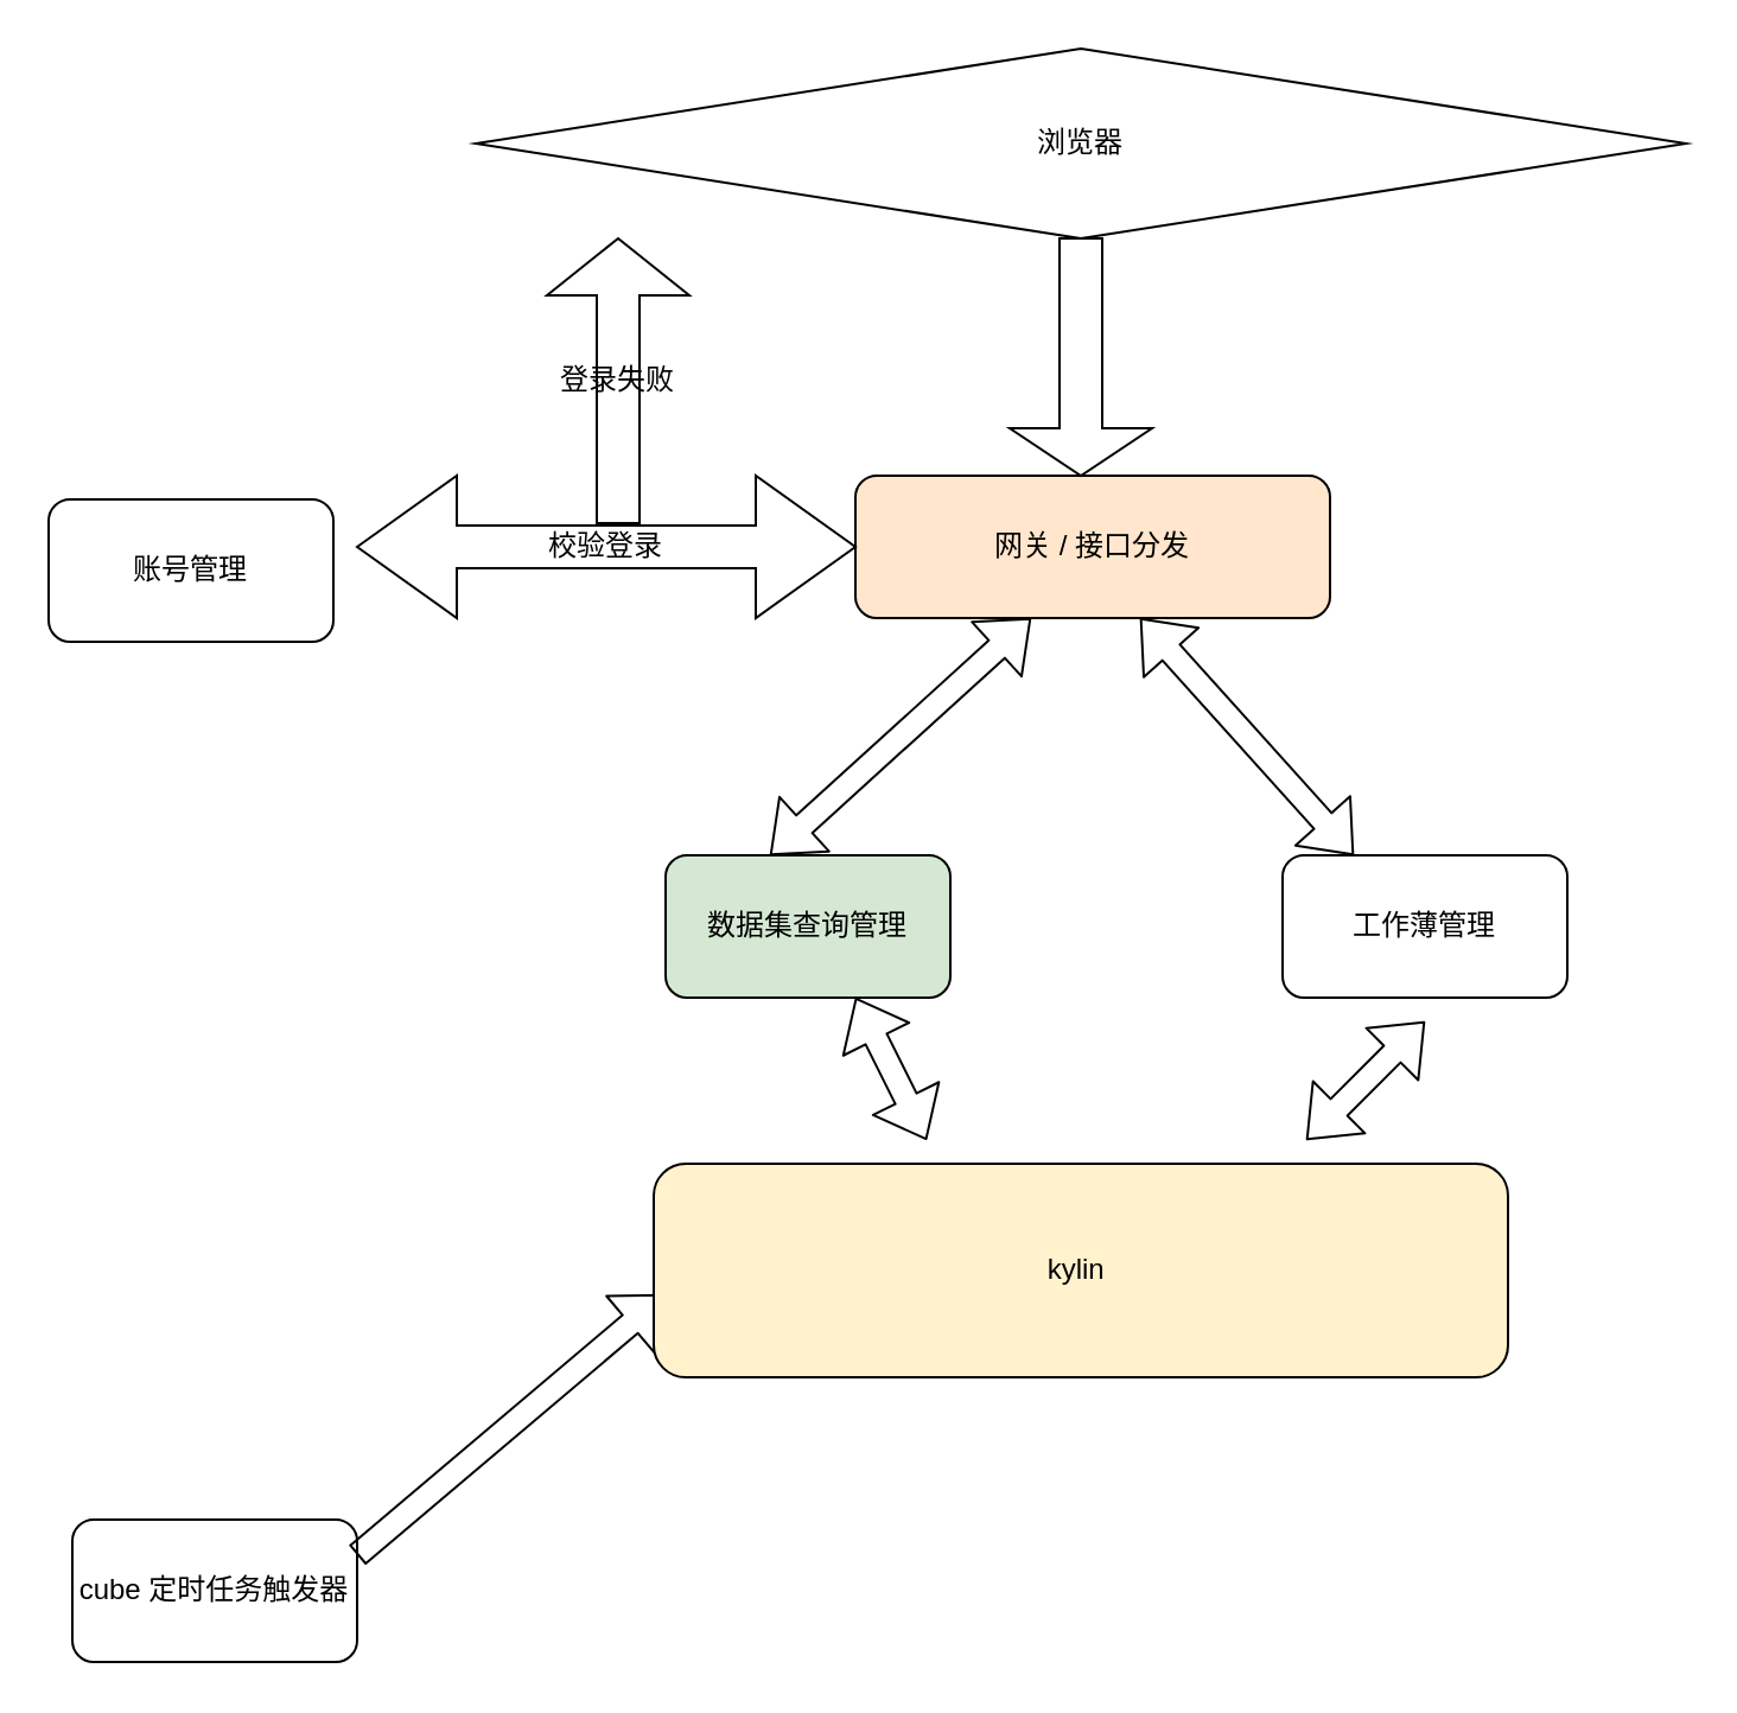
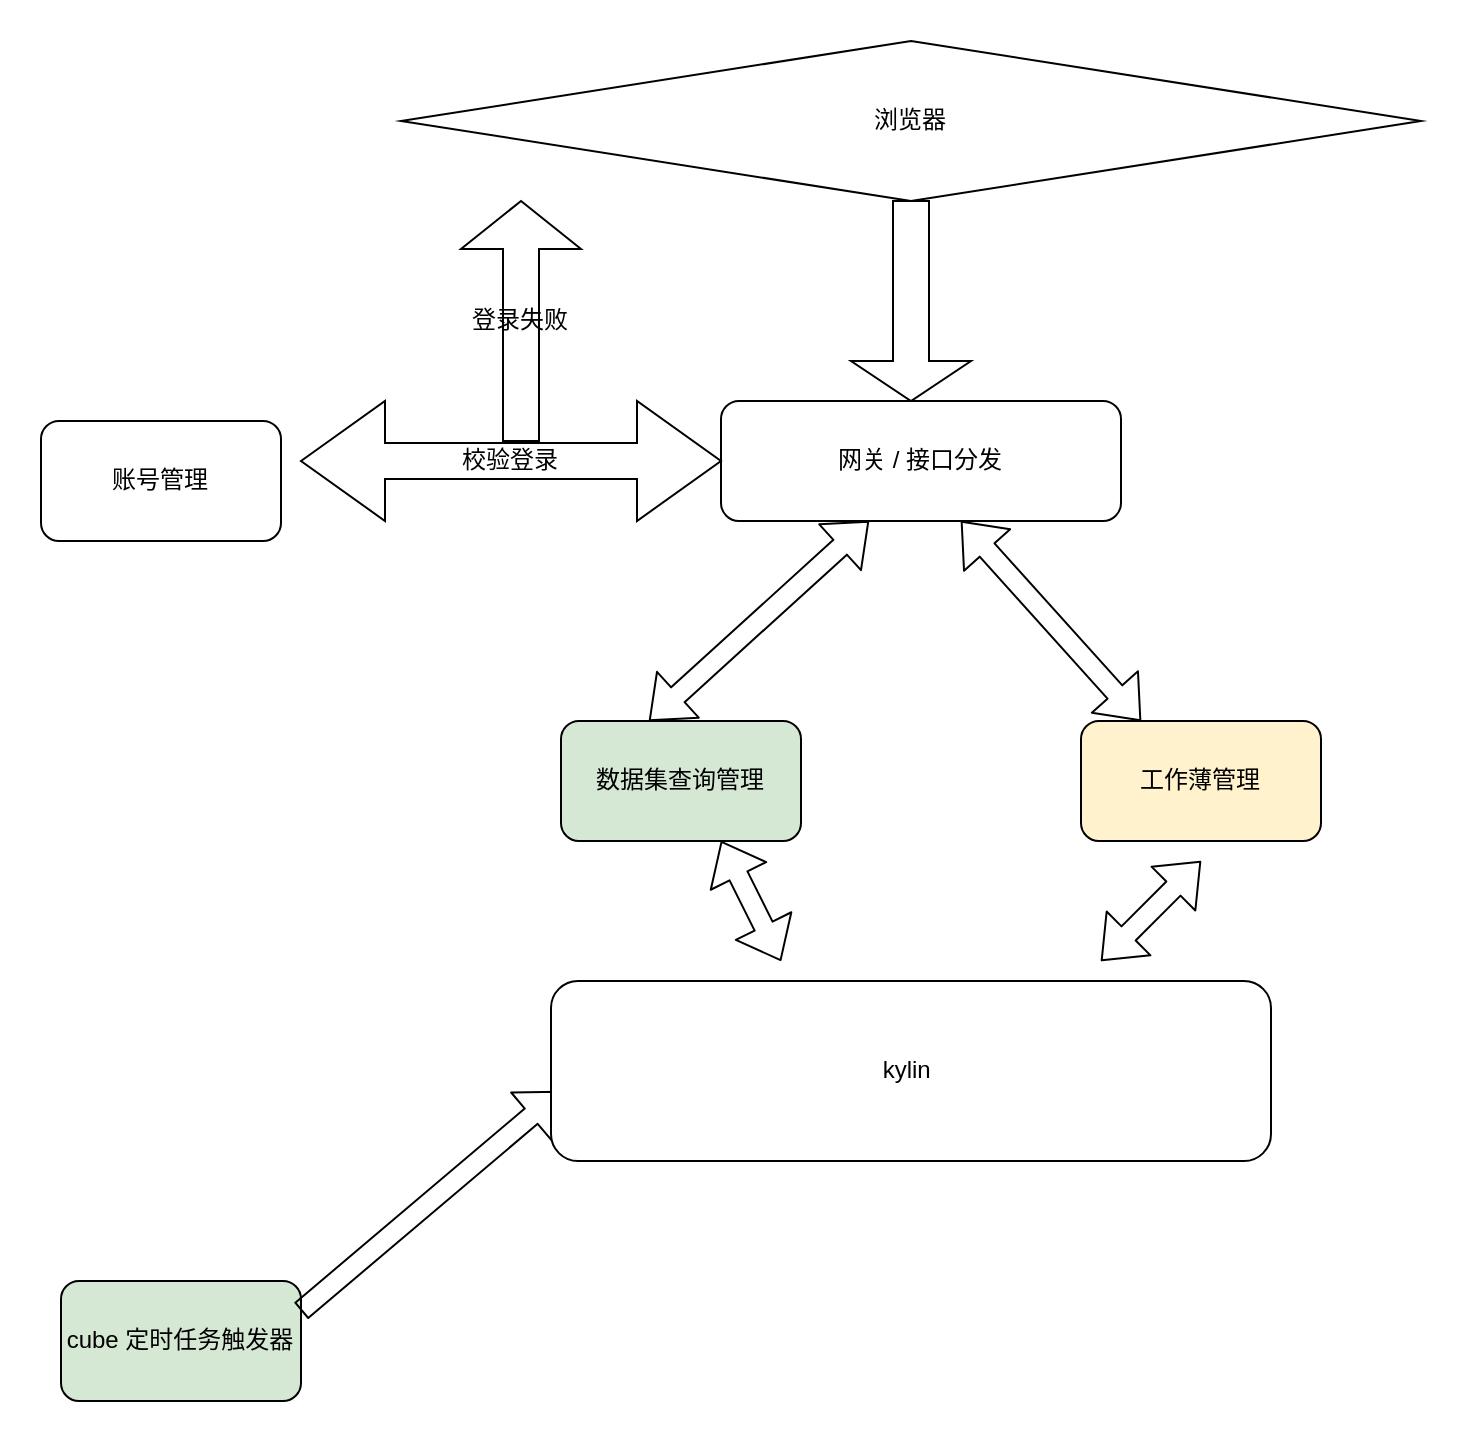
  <mxCell id="0" />
  <mxCell id="1" parent="0" />
  <mxCell id="2" value="浏览器" style="rhombus;whiteSpace=wrap;html=1;" vertex="1" parent="1"><mxGeometry x="200" y="20" width="510" height="80" as="geometry" /></mxCell>
  <mxCell id="3" value="账号管理" style="rounded=1;whiteSpace=wrap;html=1;" vertex="1" parent="1"><mxGeometry x="20" y="210" width="120" height="60" as="geometry" /></mxCell>
- <mxCell id="4" value="网关 / 接口分发" style="rounded=1;whiteSpace=wrap;html=1;fillColor=#ffe6cc;" vertex="1" parent="1"><mxGeometry x="360" y="200" width="200" height="60" as="geometry" /></mxCell>
+ <mxCell id="4" value="网关 / 接口分发" style="rounded=1;whiteSpace=wrap;html=1;" vertex="1" parent="1"><mxGeometry x="360" y="200" width="200" height="60" as="geometry" /></mxCell>
  <mxCell id="5" value="" style="shape=singleArrow;direction=south;whiteSpace=wrap;html=1;" vertex="1" parent="1"><mxGeometry x="425" y="100" width="60" height="100" as="geometry" /></mxCell>
  <mxCell id="6" value="校验登录" style="shape=doubleArrow;whiteSpace=wrap;html=1;" vertex="1" parent="1"><mxGeometry x="150" y="200" width="210" height="60" as="geometry" /></mxCell>
  <mxCell id="7" value="登录失败" style="shape=singleArrow;direction=north;whiteSpace=wrap;html=1;" vertex="1" parent="1"><mxGeometry x="230" y="100" width="60" height="120" as="geometry" /></mxCell>
  <mxCell id="8" value="数据集查询管理" style="rounded=1;whiteSpace=wrap;html=1;fillColor=#d5e8d4;" vertex="1" parent="1"><mxGeometry x="280" y="360" width="120" height="60" as="geometry" /></mxCell>
- <mxCell id="9" value="工作薄管理" style="rounded=1;whiteSpace=wrap;html=1;" vertex="1" parent="1"><mxGeometry x="540" y="360" width="120" height="60" as="geometry" /></mxCell>
- <mxCell id="10" value="cube 定时任务触发器" style="rounded=1;whiteSpace=wrap;html=1;" vertex="1" parent="1"><mxGeometry x="30" y="640" width="120" height="60" as="geometry" /></mxCell>
+ <mxCell id="9" value="工作薄管理" style="rounded=1;whiteSpace=wrap;html=1;fillColor=#fff2cc;" vertex="1" parent="1"><mxGeometry x="540" y="360" width="120" height="60" as="geometry" /></mxCell>
+ <mxCell id="10" value="cube 定时任务触发器" style="rounded=1;whiteSpace=wrap;html=1;fillColor=#d5e8d4;" vertex="1" parent="1"><mxGeometry x="30" y="640" width="120" height="60" as="geometry" /></mxCell>
  <mxCell id="11" value="" style="shape=flexArrow;endArrow=classic;startArrow=classic;html=1;" edge="1" parent="1"><mxGeometry width="50" height="50" relative="1" as="geometry"><mxPoint x="324" y="360" as="sourcePoint" /><mxPoint x="434" y="260" as="targetPoint" /></mxGeometry></mxCell>
  <mxCell id="12" value="" style="shape=flexArrow;endArrow=classic;startArrow=classic;html=1;" edge="1" parent="1"><mxGeometry width="50" height="50" relative="1" as="geometry"><mxPoint x="480" y="260" as="sourcePoint" /><mxPoint x="570" y="360" as="targetPoint" /></mxGeometry></mxCell>
  <mxCell id="13" value="" style="shape=flexArrow;endArrow=classic;html=1;" edge="1" parent="1"><mxGeometry width="50" height="50" relative="1" as="geometry"><mxPoint x="150" y="655" as="sourcePoint" /><mxPoint x="280" y="545" as="targetPoint" /></mxGeometry></mxCell>
- <mxCell id="14" value="kylin&amp;nbsp;" style="rounded=1;whiteSpace=wrap;html=1;fillColor=#fff2cc;" vertex="1" parent="1"><mxGeometry x="275" y="490" width="360" height="90" as="geometry" /></mxCell>
+ <mxCell id="14" value="kylin&amp;nbsp;" style="rounded=1;whiteSpace=wrap;html=1;" vertex="1" parent="1"><mxGeometry x="275" y="490" width="360" height="90" as="geometry" /></mxCell>
  <mxCell id="15" value="" style="shape=flexArrow;endArrow=classic;startArrow=classic;html=1;entryX=0.667;entryY=1;entryDx=0;entryDy=0;entryPerimeter=0;" edge="1" parent="1" target="8"><mxGeometry width="50" height="50" relative="1" as="geometry"><mxPoint x="390" y="480" as="sourcePoint" /><mxPoint x="380" y="430" as="targetPoint" /></mxGeometry></mxCell>
  <mxCell id="16" value="" style="shape=flexArrow;endArrow=classic;startArrow=classic;html=1;" edge="1" parent="1"><mxGeometry width="50" height="50" relative="1" as="geometry"><mxPoint x="550" y="480" as="sourcePoint" /><mxPoint x="600" y="430" as="targetPoint" /></mxGeometry></mxCell>
